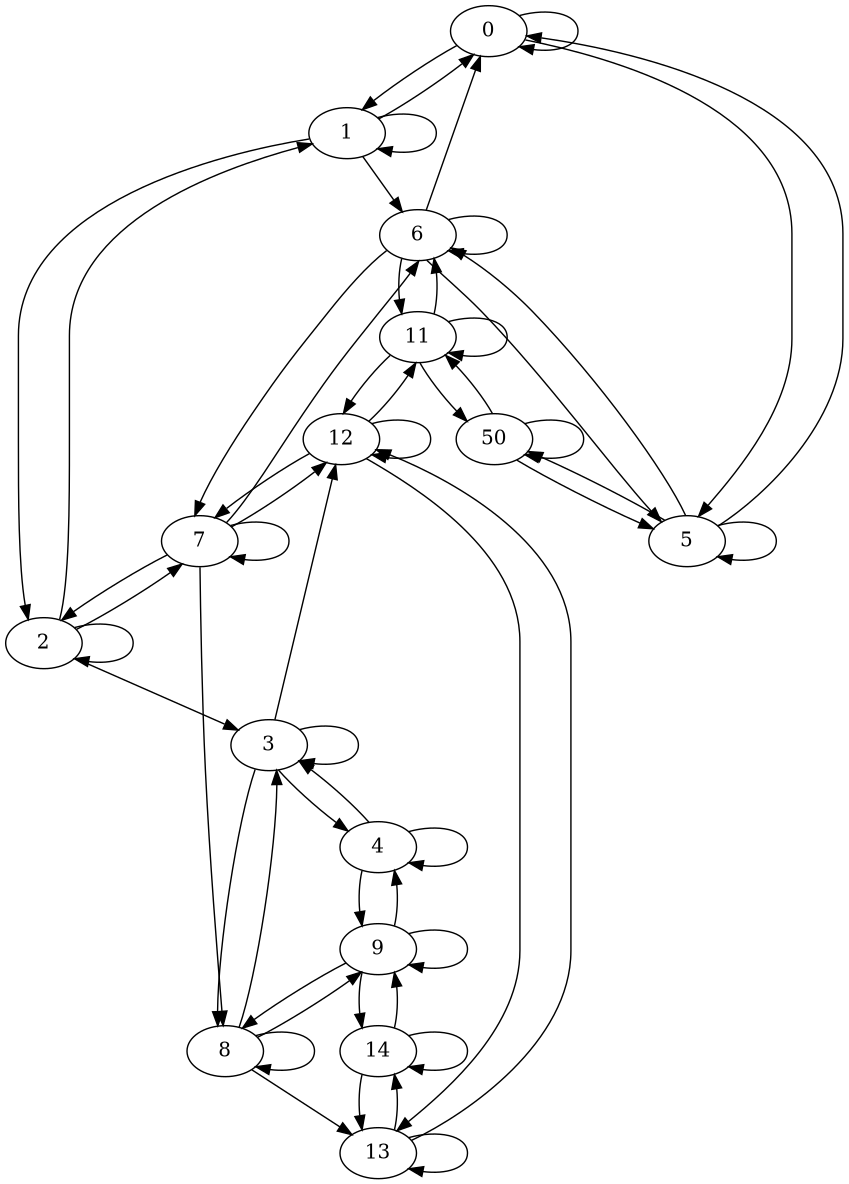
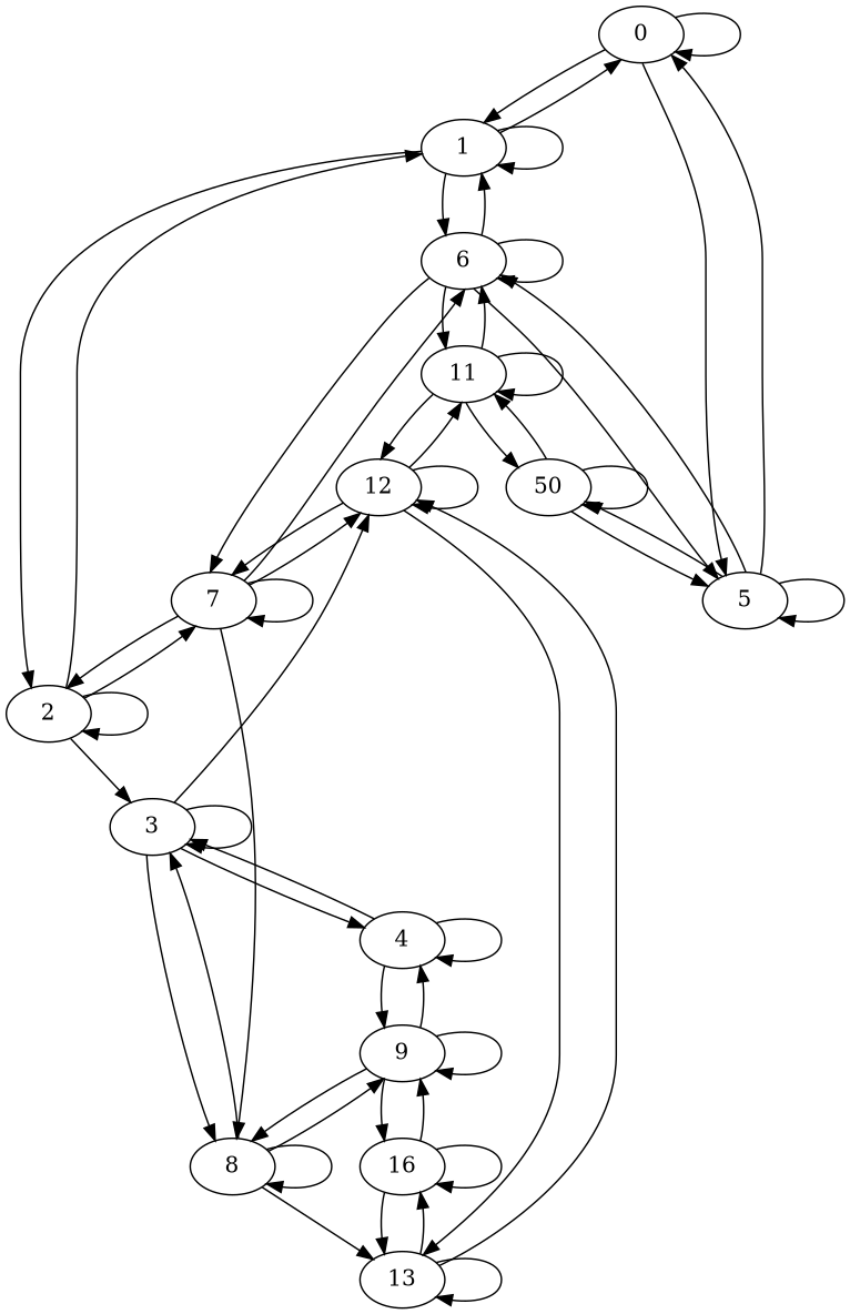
  digraph {
    nodesep=0.5
    edge [weight=1.0]
    0
    1
    5
    2
    6
    n6 [label=50]
    3
    7
    11
    4
    8
    12
    9
    13
-   14
+   14 [label=16]
    0 -> 0
    0 -> 1
    0 -> 5
    1 -> 0
    1 -> 1
    1 -> 2
    1 -> 6
    5 -> 0
    5 -> 5
    5 -> 6
    5 -> n6
    2 -> 1
    2 -> 2
    2 -> 3
    2 -> 7
-   6 -> 0
+   6 -> 1
    6 -> 5
    6 -> 6
    6 -> 7
    6 -> 11
    n6 -> 5
    n6 -> n6
    n6 -> 11
    3 -> 3
    3 -> 4
    3 -> 8
    3 -> 12
    7 -> 2
    7 -> 6
    7 -> 7
    7 -> 8
    7 -> 12
    11 -> 6
    11 -> n6
    11 -> 11
    11 -> 12
    4 -> 3
    4 -> 4
    4 -> 9
    8 -> 3
    8 -> 8
    8 -> 9
    8 -> 13
    12 -> 7
    12 -> 11
    12 -> 12
    12 -> 13
    9 -> 4
    9 -> 8
    9 -> 9
    9 -> 14
    13 -> 12
    13 -> 13
    13 -> 14
    14 -> 9
    14 -> 13
    14 -> 14
  }
